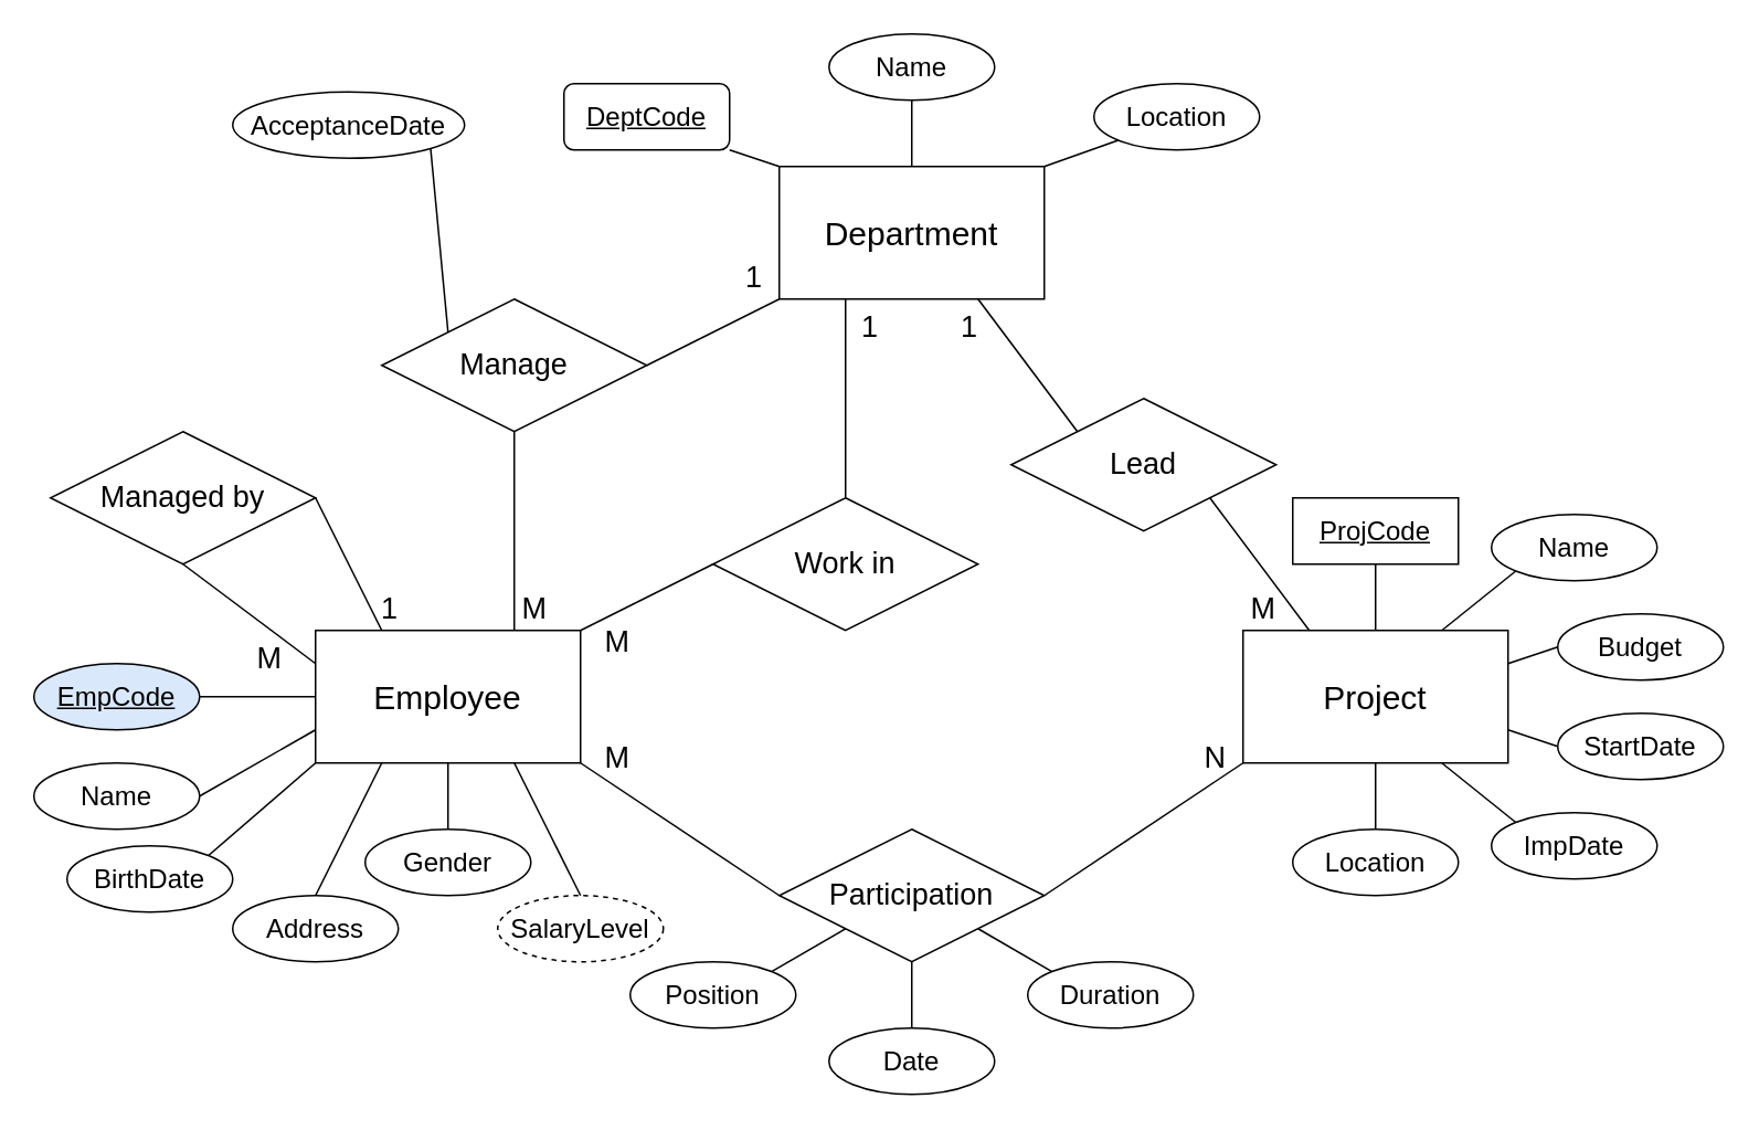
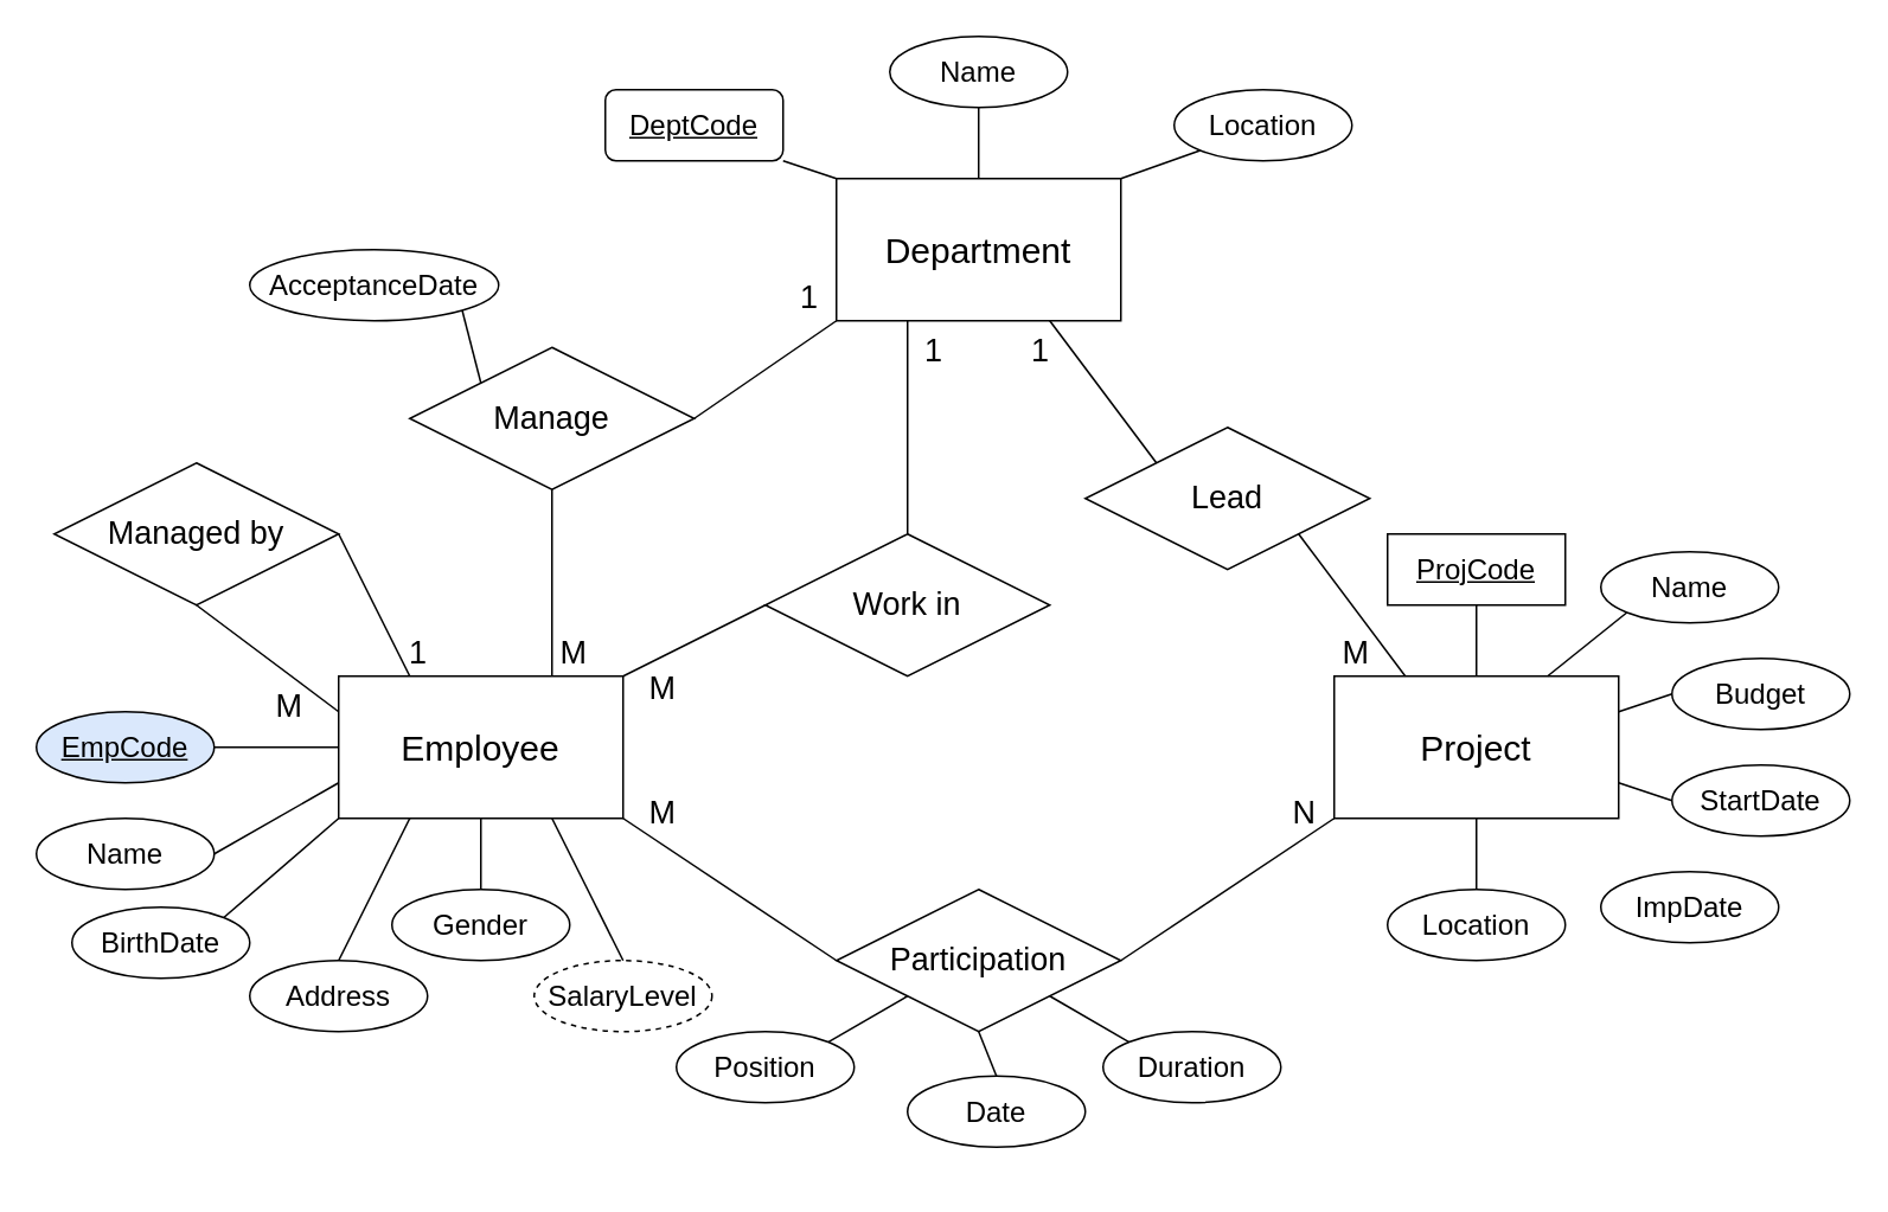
  <mxCell id="0" />
  <mxCell id="1" parent="0" />
  <mxCell id="2" value="Employee" style="whiteSpace=wrap;html=1;align=center;fontSize=20;" vertex="1" parent="1"><mxGeometry x="190" y="380" width="160" height="80" as="geometry" /></mxCell>
  <mxCell id="3" value="Department" style="whiteSpace=wrap;html=1;align=center;fontSize=20;" vertex="1" parent="1"><mxGeometry x="470" y="100" width="160" height="80" as="geometry" /></mxCell>
  <mxCell id="4" value="Project" style="whiteSpace=wrap;html=1;align=center;fontSize=20;" vertex="1" parent="1"><mxGeometry x="750" y="380" width="160" height="80" as="geometry" /></mxCell>
  <mxCell id="5" value="&lt;font style=&quot;font-size: 18px;&quot;&gt;Work in&lt;/font&gt;" style="shape=rhombus;perimeter=rhombusPerimeter;whiteSpace=wrap;html=1;align=center;fontSize=18;" vertex="1" parent="1"><mxGeometry x="430" y="300" width="160" height="80" as="geometry" /></mxCell>
  <mxCell id="6" value="Lead" style="shape=rhombus;perimeter=rhombusPerimeter;whiteSpace=wrap;html=1;align=center;fontSize=18;" vertex="1" parent="1"><mxGeometry x="610" y="240" width="160" height="80" as="geometry" /></mxCell>
  <mxCell id="7" value="" style="endArrow=none;html=1;rounded=0;fontSize=18;exitX=0.5;exitY=0;exitDx=0;exitDy=0;entryX=0.25;entryY=1;entryDx=0;entryDy=0;" edge="1" parent="1" source="5" target="3"><mxGeometry relative="1" as="geometry"><mxPoint x="510" y="410" as="sourcePoint" /><mxPoint x="670" y="410" as="targetPoint" /></mxGeometry></mxCell>
  <mxCell id="8" value="1" style="resizable=0;html=1;align=right;verticalAlign=bottom;fontSize=18;" connectable="0" vertex="1" parent="7"><mxGeometry x="1" relative="1" as="geometry"><mxPoint x="20" y="30" as="offset" /></mxGeometry></mxCell>
  <mxCell id="9" value="" style="endArrow=none;html=1;rounded=0;fontSize=18;exitX=0;exitY=0;exitDx=0;exitDy=0;entryX=0.75;entryY=1;entryDx=0;entryDy=0;" edge="1" parent="1" source="6" target="3"><mxGeometry relative="1" as="geometry"><mxPoint x="510" y="410" as="sourcePoint" /><mxPoint x="670" y="410" as="targetPoint" /></mxGeometry></mxCell>
  <mxCell id="10" value="1" style="resizable=0;html=1;align=right;verticalAlign=bottom;fontSize=18;" connectable="0" vertex="1" parent="9"><mxGeometry x="1" relative="1" as="geometry"><mxPoint y="30" as="offset" /></mxGeometry></mxCell>
  <mxCell id="11" value="" style="endArrow=none;html=1;rounded=0;fontSize=18;entryX=1;entryY=0;entryDx=0;entryDy=0;exitX=0;exitY=0.5;exitDx=0;exitDy=0;" edge="1" parent="1" source="5" target="2"><mxGeometry relative="1" as="geometry"><mxPoint x="390" y="354" as="sourcePoint" /><mxPoint x="550" y="354" as="targetPoint" /></mxGeometry></mxCell>
  <mxCell id="12" value="M" style="resizable=0;html=1;align=right;verticalAlign=bottom;fontSize=18;" connectable="0" vertex="1" parent="11"><mxGeometry x="1" relative="1" as="geometry"><mxPoint x="30" y="20" as="offset" /></mxGeometry></mxCell>
  <mxCell id="13" value="" style="endArrow=none;html=1;rounded=0;fontSize=18;exitX=1;exitY=1;exitDx=0;exitDy=0;entryX=0.25;entryY=0;entryDx=0;entryDy=0;" edge="1" parent="1" source="6" target="4"><mxGeometry relative="1" as="geometry"><mxPoint x="520" y="420" as="sourcePoint" /><mxPoint x="680" y="420" as="targetPoint" /></mxGeometry></mxCell>
  <mxCell id="14" value="M" style="resizable=0;html=1;align=right;verticalAlign=bottom;fontSize=18;" connectable="0" vertex="1" parent="13"><mxGeometry x="1" relative="1" as="geometry"><mxPoint x="-20" as="offset" /></mxGeometry></mxCell>
  <mxCell id="15" value="&lt;font style=&quot;font-size: 18px;&quot;&gt;Managed by&lt;/font&gt;" style="shape=rhombus;perimeter=rhombusPerimeter;whiteSpace=wrap;html=1;align=center;fontSize=18;" vertex="1" parent="1"><mxGeometry x="30" y="260" width="160" height="80" as="geometry" /></mxCell>
  <mxCell id="16" value="" style="endArrow=none;html=1;rounded=0;fontSize=18;exitX=1;exitY=0.5;exitDx=0;exitDy=0;entryX=0.25;entryY=0;entryDx=0;entryDy=0;" edge="1" parent="1" source="15" target="2"><mxGeometry relative="1" as="geometry"><mxPoint x="460" y="270" as="sourcePoint" /><mxPoint x="520" y="190" as="targetPoint" /></mxGeometry></mxCell>
  <mxCell id="17" value="1" style="resizable=0;html=1;align=right;verticalAlign=bottom;fontSize=18;" connectable="0" vertex="1" parent="16"><mxGeometry x="1" relative="1" as="geometry"><mxPoint x="10" as="offset" /></mxGeometry></mxCell>
  <mxCell id="18" value="" style="endArrow=none;html=1;rounded=0;fontSize=18;entryX=0;entryY=0.25;entryDx=0;entryDy=0;exitX=0.5;exitY=1;exitDx=0;exitDy=0;" edge="1" parent="1" source="15" target="2"><mxGeometry relative="1" as="geometry"><mxPoint x="380" y="310" as="sourcePoint" /><mxPoint x="320" y="390" as="targetPoint" /></mxGeometry></mxCell>
  <mxCell id="19" value="M" style="resizable=0;html=1;align=right;verticalAlign=bottom;fontSize=18;" connectable="0" vertex="1" parent="18"><mxGeometry x="1" relative="1" as="geometry"><mxPoint x="-20" y="10" as="offset" /></mxGeometry></mxCell>
  <mxCell id="20" value="&lt;font style=&quot;font-size: 18px;&quot;&gt;Participation&lt;/font&gt;" style="shape=rhombus;perimeter=rhombusPerimeter;whiteSpace=wrap;html=1;align=center;fontSize=18;" vertex="1" parent="1"><mxGeometry x="470" y="500" width="160" height="80" as="geometry" /></mxCell>
  <mxCell id="21" value="" style="endArrow=none;html=1;rounded=0;fontSize=18;entryX=0;entryY=1;entryDx=0;entryDy=0;exitX=1;exitY=0.5;exitDx=0;exitDy=0;" edge="1" parent="1" source="20" target="4"><mxGeometry relative="1" as="geometry"><mxPoint x="410" y="520" as="sourcePoint" /><mxPoint x="570" y="520" as="targetPoint" /></mxGeometry></mxCell>
  <mxCell id="22" value="N" style="resizable=0;html=1;align=right;verticalAlign=bottom;fontSize=18;" connectable="0" vertex="1" parent="21"><mxGeometry x="1" relative="1" as="geometry"><mxPoint x="-10" y="10" as="offset" /></mxGeometry></mxCell>
  <mxCell id="23" value="" style="endArrow=none;html=1;rounded=0;fontSize=18;entryX=1;entryY=1;entryDx=0;entryDy=0;exitX=0;exitY=0.5;exitDx=0;exitDy=0;" edge="1" parent="1" source="20" target="2"><mxGeometry relative="1" as="geometry"><mxPoint x="380" y="310" as="sourcePoint" /><mxPoint x="320" y="390" as="targetPoint" /></mxGeometry></mxCell>
  <mxCell id="24" value="M" style="resizable=0;html=1;align=right;verticalAlign=bottom;fontSize=18;" connectable="0" vertex="1" parent="23"><mxGeometry x="1" relative="1" as="geometry"><mxPoint x="30" y="10" as="offset" /></mxGeometry></mxCell>
  <mxCell id="25" value="Position" style="ellipse;whiteSpace=wrap;html=1;align=center;fontSize=16;" vertex="1" parent="1"><mxGeometry x="380" y="580" width="100" height="40" as="geometry" /></mxCell>
- <mxCell id="26" value="Date" style="ellipse;whiteSpace=wrap;html=1;align=center;fontSize=16;" vertex="1" parent="1"><mxGeometry x="500" y="620" width="100" height="40" as="geometry" /></mxCell>
+ <mxCell id="26" value="Date" style="ellipse;whiteSpace=wrap;html=1;align=center;fontSize=16;" vertex="1" parent="1"><mxGeometry x="510" y="605" width="100" height="40" as="geometry" /></mxCell>
  <mxCell id="27" value="Duration" style="ellipse;whiteSpace=wrap;html=1;align=center;fontSize=16;" vertex="1" parent="1"><mxGeometry x="620" y="580" width="100" height="40" as="geometry" /></mxCell>
  <mxCell id="28" value="" style="endArrow=none;html=1;rounded=0;fontSize=18;exitX=1;exitY=0;exitDx=0;exitDy=0;entryX=0;entryY=1;entryDx=0;entryDy=0;" edge="1" parent="1" source="25" target="20"><mxGeometry relative="1" as="geometry"><mxPoint x="410" y="520" as="sourcePoint" /><mxPoint x="570" y="520" as="targetPoint" /></mxGeometry></mxCell>
  <mxCell id="29" value="" style="endArrow=none;html=1;rounded=0;fontSize=18;exitX=0;exitY=0;exitDx=0;exitDy=0;entryX=1;entryY=1;entryDx=0;entryDy=0;" edge="1" parent="1" source="27" target="20"><mxGeometry relative="1" as="geometry"><mxPoint x="599.995" y="579.998" as="sourcePoint" /><mxPoint x="644.64" y="554.14" as="targetPoint" /></mxGeometry></mxCell>
  <mxCell id="30" value="" style="endArrow=none;html=1;rounded=0;fontSize=18;exitX=0.5;exitY=1;exitDx=0;exitDy=0;entryX=0.5;entryY=0;entryDx=0;entryDy=0;" edge="1" parent="1" source="20" target="26"><mxGeometry relative="1" as="geometry"><mxPoint x="410" y="520" as="sourcePoint" /><mxPoint x="570" y="520" as="targetPoint" /></mxGeometry></mxCell>
- <mxCell id="31" value="Manage" style="shape=rhombus;perimeter=rhombusPerimeter;whiteSpace=wrap;html=1;align=center;fontSize=18;" vertex="1" parent="1"><mxGeometry x="230" y="180" width="160" height="80" as="geometry" /></mxCell>
+ <mxCell id="31" value="Manage" style="shape=rhombus;perimeter=rhombusPerimeter;whiteSpace=wrap;html=1;align=center;fontSize=18;" vertex="1" parent="1"><mxGeometry x="230" y="195" width="160" height="80" as="geometry" /></mxCell>
  <mxCell id="32" value="" style="endArrow=none;html=1;rounded=0;fontSize=18;exitX=0.5;exitY=1;exitDx=0;exitDy=0;entryX=0.75;entryY=0;entryDx=0;entryDy=0;" edge="1" parent="1" source="31" target="2"><mxGeometry relative="1" as="geometry"><mxPoint x="390" y="320" as="sourcePoint" /><mxPoint x="310" y="350" as="targetPoint" /></mxGeometry></mxCell>
  <mxCell id="33" value="M" style="resizable=0;html=1;align=right;verticalAlign=bottom;fontSize=18;" connectable="0" vertex="1" parent="32"><mxGeometry x="1" relative="1" as="geometry"><mxPoint x="20" as="offset" /></mxGeometry></mxCell>
  <mxCell id="34" value="" style="endArrow=none;html=1;rounded=0;fontSize=18;exitX=1;exitY=0.5;exitDx=0;exitDy=0;entryX=0;entryY=1;entryDx=0;entryDy=0;" edge="1" parent="1" source="31" target="3"><mxGeometry relative="1" as="geometry"><mxPoint x="410" y="310" as="sourcePoint" /><mxPoint x="570" y="310" as="targetPoint" /></mxGeometry></mxCell>
  <mxCell id="35" value="1" style="resizable=0;html=1;align=right;verticalAlign=bottom;fontSize=18;" connectable="0" vertex="1" parent="34"><mxGeometry x="1" relative="1" as="geometry"><mxPoint x="-10" as="offset" /></mxGeometry></mxCell>
- <mxCell id="36" value="AcceptanceDate" style="ellipse;whiteSpace=wrap;html=1;align=center;fontSize=16;" vertex="1" parent="1"><mxGeometry x="140" y="55" width="140" height="40" as="geometry" /></mxCell>
+ <mxCell id="36" value="AcceptanceDate" style="ellipse;whiteSpace=wrap;html=1;align=center;fontSize=16;" vertex="1" parent="1"><mxGeometry x="140" y="140" width="140" height="40" as="geometry" /></mxCell>
  <mxCell id="37" value="" style="endArrow=none;html=1;rounded=0;fontSize=18;exitX=0;exitY=0;exitDx=0;exitDy=0;entryX=1;entryY=1;entryDx=0;entryDy=0;" edge="1" parent="1" source="31" target="36"><mxGeometry relative="1" as="geometry"><mxPoint x="410" y="310" as="sourcePoint" /><mxPoint x="570" y="310" as="targetPoint" /></mxGeometry></mxCell>
  <mxCell id="38" value="Name" style="ellipse;whiteSpace=wrap;html=1;align=center;fontSize=16;" vertex="1" parent="1"><mxGeometry x="500" y="20" width="100" height="40" as="geometry" /></mxCell>
  <mxCell id="39" value="Location" style="ellipse;whiteSpace=wrap;html=1;align=center;fontSize=16;" vertex="1" parent="1"><mxGeometry x="660" y="50" width="100" height="40" as="geometry" /></mxCell>
  <mxCell id="40" value="" style="endArrow=none;html=1;rounded=0;fontSize=16;entryX=0;entryY=0;entryDx=0;entryDy=0;exitX=1;exitY=1;exitDx=0;exitDy=0;" edge="1" parent="1" source="43" target="3"><mxGeometry relative="1" as="geometry"><mxPoint x="425" y="110" as="sourcePoint" /><mxPoint x="570" y="310" as="targetPoint" /></mxGeometry></mxCell>
  <mxCell id="41" value="" style="endArrow=none;html=1;rounded=0;fontSize=16;exitX=0.5;exitY=0;exitDx=0;exitDy=0;entryX=0.5;entryY=1;entryDx=0;entryDy=0;" edge="1" parent="1" source="3" target="38"><mxGeometry relative="1" as="geometry"><mxPoint x="410" y="310" as="sourcePoint" /><mxPoint x="570" y="310" as="targetPoint" /></mxGeometry></mxCell>
  <mxCell id="42" value="" style="endArrow=none;html=1;rounded=0;fontSize=16;exitX=1;exitY=0;exitDx=0;exitDy=0;entryX=0;entryY=1;entryDx=0;entryDy=0;" edge="1" parent="1" source="3" target="39"><mxGeometry relative="1" as="geometry"><mxPoint x="410" y="310" as="sourcePoint" /><mxPoint x="570" y="310" as="targetPoint" /></mxGeometry></mxCell>
  <mxCell id="43" value="DeptCode" style="whiteSpace=wrap;html=1;align=center;fontStyle=4;fontSize=16;rounded=1;" vertex="1" parent="1"><mxGeometry x="340" y="50" width="100" height="40" as="geometry" /></mxCell>
  <mxCell id="44" value="ProjCode" style="whiteSpace=wrap;html=1;align=center;fontStyle=4;fontSize=16;rounded=0;" vertex="1" parent="1"><mxGeometry x="780" y="300" width="100" height="40" as="geometry" /></mxCell>
  <mxCell id="45" value="Name" style="ellipse;whiteSpace=wrap;html=1;align=center;fontSize=16;" vertex="1" parent="1"><mxGeometry x="900" y="310" width="100" height="40" as="geometry" /></mxCell>
  <mxCell id="46" value="Budget" style="ellipse;whiteSpace=wrap;html=1;align=center;fontSize=16;" vertex="1" parent="1"><mxGeometry x="940" y="370" width="100" height="40" as="geometry" /></mxCell>
  <mxCell id="47" value="StartDate" style="ellipse;whiteSpace=wrap;html=1;align=center;fontSize=16;" vertex="1" parent="1"><mxGeometry x="940" y="430" width="100" height="40" as="geometry" /></mxCell>
  <mxCell id="48" value="ImpDate" style="ellipse;whiteSpace=wrap;html=1;align=center;fontSize=16;" vertex="1" parent="1"><mxGeometry x="900" y="490" width="100" height="40" as="geometry" /></mxCell>
  <mxCell id="49" value="Location" style="ellipse;whiteSpace=wrap;html=1;align=center;fontSize=16;" vertex="1" parent="1"><mxGeometry x="780" y="500" width="100" height="40" as="geometry" /></mxCell>
  <mxCell id="50" value="" style="endArrow=none;html=1;rounded=0;fontSize=16;exitX=0.5;exitY=0;exitDx=0;exitDy=0;entryX=0.5;entryY=1;entryDx=0;entryDy=0;" edge="1" parent="1" source="4" target="44"><mxGeometry relative="1" as="geometry"><mxPoint x="630" y="310" as="sourcePoint" /><mxPoint x="790" y="310" as="targetPoint" /></mxGeometry></mxCell>
  <mxCell id="51" value="" style="endArrow=none;html=1;rounded=0;fontSize=16;entryX=0;entryY=1;entryDx=0;entryDy=0;" edge="1" parent="1" target="45"><mxGeometry relative="1" as="geometry"><mxPoint x="870" y="380" as="sourcePoint" /><mxPoint x="1030" y="380" as="targetPoint" /></mxGeometry></mxCell>
  <mxCell id="52" value="" style="endArrow=none;html=1;rounded=0;fontSize=16;exitX=1;exitY=0.25;exitDx=0;exitDy=0;entryX=0;entryY=0.5;entryDx=0;entryDy=0;" edge="1" parent="1" source="4" target="46"><mxGeometry relative="1" as="geometry"><mxPoint x="930" y="420" as="sourcePoint" /><mxPoint x="1090" y="420" as="targetPoint" /></mxGeometry></mxCell>
  <mxCell id="53" value="" style="endArrow=none;html=1;rounded=0;fontSize=16;exitX=1;exitY=0.75;exitDx=0;exitDy=0;entryX=0;entryY=0.5;entryDx=0;entryDy=0;" edge="1" parent="1" source="4" target="47"><mxGeometry relative="1" as="geometry"><mxPoint x="630" y="310" as="sourcePoint" /><mxPoint x="790" y="310" as="targetPoint" /></mxGeometry></mxCell>
- <mxCell id="54" value="" style="endArrow=none;html=1;rounded=0;fontSize=16;exitX=0.75;exitY=1;exitDx=0;exitDy=0;entryX=0;entryY=0;entryDx=0;entryDy=0;" edge="1" parent="1" source="4" target="48"><mxGeometry relative="1" as="geometry"><mxPoint x="630" y="310" as="sourcePoint" /><mxPoint x="790" y="310" as="targetPoint" /></mxGeometry></mxCell>
  <mxCell id="55" value="" style="endArrow=none;html=1;rounded=0;fontSize=16;exitX=0.5;exitY=1;exitDx=0;exitDy=0;entryX=0.5;entryY=0;entryDx=0;entryDy=0;" edge="1" parent="1" source="4" target="49"><mxGeometry relative="1" as="geometry"><mxPoint x="630" y="310" as="sourcePoint" /><mxPoint x="790" y="310" as="targetPoint" /></mxGeometry></mxCell>
  <mxCell id="56" value="EmpCode" style="ellipse;whiteSpace=wrap;html=1;align=center;fontStyle=4;fontSize=16;fillColor=#dae8fc;" vertex="1" parent="1"><mxGeometry x="20" y="400" width="100" height="40" as="geometry" /></mxCell>
  <mxCell id="57" value="" style="endArrow=none;html=1;rounded=0;fontSize=16;exitX=1;exitY=0.5;exitDx=0;exitDy=0;entryX=0;entryY=0.5;entryDx=0;entryDy=0;" edge="1" parent="1" source="56" target="2"><mxGeometry relative="1" as="geometry"><mxPoint x="310" y="420" as="sourcePoint" /><mxPoint x="190" y="440" as="targetPoint" /></mxGeometry></mxCell>
  <mxCell id="58" value="Name" style="ellipse;whiteSpace=wrap;html=1;align=center;fontSize=16;" vertex="1" parent="1"><mxGeometry x="20" y="460" width="100" height="40" as="geometry" /></mxCell>
  <mxCell id="59" value="BirthDate" style="ellipse;whiteSpace=wrap;html=1;align=center;fontSize=16;" vertex="1" parent="1"><mxGeometry x="40" y="510" width="100" height="40" as="geometry" /></mxCell>
  <mxCell id="60" value="Address" style="ellipse;whiteSpace=wrap;html=1;align=center;fontSize=16;" vertex="1" parent="1"><mxGeometry x="140" y="540" width="100" height="40" as="geometry" /></mxCell>
  <mxCell id="61" value="Gender" style="ellipse;whiteSpace=wrap;html=1;align=center;fontSize=16;" vertex="1" parent="1"><mxGeometry x="220" y="500" width="100" height="40" as="geometry" /></mxCell>
  <mxCell id="62" value="SalaryLevel" style="ellipse;whiteSpace=wrap;html=1;align=center;fontSize=16;dashed=1;" vertex="1" parent="1"><mxGeometry x="300" y="540" width="100" height="40" as="geometry" /></mxCell>
  <mxCell id="63" value="" style="endArrow=none;html=1;rounded=0;fontSize=16;exitX=1;exitY=0.5;exitDx=0;exitDy=0;entryX=0;entryY=0.75;entryDx=0;entryDy=0;" edge="1" parent="1" source="58" target="2"><mxGeometry relative="1" as="geometry"><mxPoint x="310" y="420" as="sourcePoint" /><mxPoint x="470" y="420" as="targetPoint" /></mxGeometry></mxCell>
  <mxCell id="64" value="" style="endArrow=none;html=1;rounded=0;fontSize=16;exitX=1;exitY=0;exitDx=0;exitDy=0;entryX=0;entryY=1;entryDx=0;entryDy=0;" edge="1" parent="1" source="59" target="2"><mxGeometry relative="1" as="geometry"><mxPoint x="310" y="420" as="sourcePoint" /><mxPoint x="470" y="420" as="targetPoint" /></mxGeometry></mxCell>
  <mxCell id="65" value="" style="endArrow=none;html=1;rounded=0;fontSize=16;exitX=0.5;exitY=0;exitDx=0;exitDy=0;entryX=0.25;entryY=1;entryDx=0;entryDy=0;" edge="1" parent="1" source="60" target="2"><mxGeometry relative="1" as="geometry"><mxPoint x="310" y="420" as="sourcePoint" /><mxPoint x="470" y="420" as="targetPoint" /></mxGeometry></mxCell>
  <mxCell id="66" value="" style="endArrow=none;html=1;rounded=0;fontSize=16;exitX=0.5;exitY=0;exitDx=0;exitDy=0;entryX=0.5;entryY=1;entryDx=0;entryDy=0;" edge="1" parent="1" source="61" target="2"><mxGeometry relative="1" as="geometry"><mxPoint x="310" y="420" as="sourcePoint" /><mxPoint x="470" y="420" as="targetPoint" /></mxGeometry></mxCell>
  <mxCell id="67" value="" style="endArrow=none;html=1;rounded=0;fontSize=16;exitX=0.5;exitY=0;exitDx=0;exitDy=0;entryX=0.75;entryY=1;entryDx=0;entryDy=0;" edge="1" parent="1" source="62" target="2"><mxGeometry relative="1" as="geometry"><mxPoint x="310" y="420" as="sourcePoint" /><mxPoint x="470" y="420" as="targetPoint" /></mxGeometry></mxCell>
